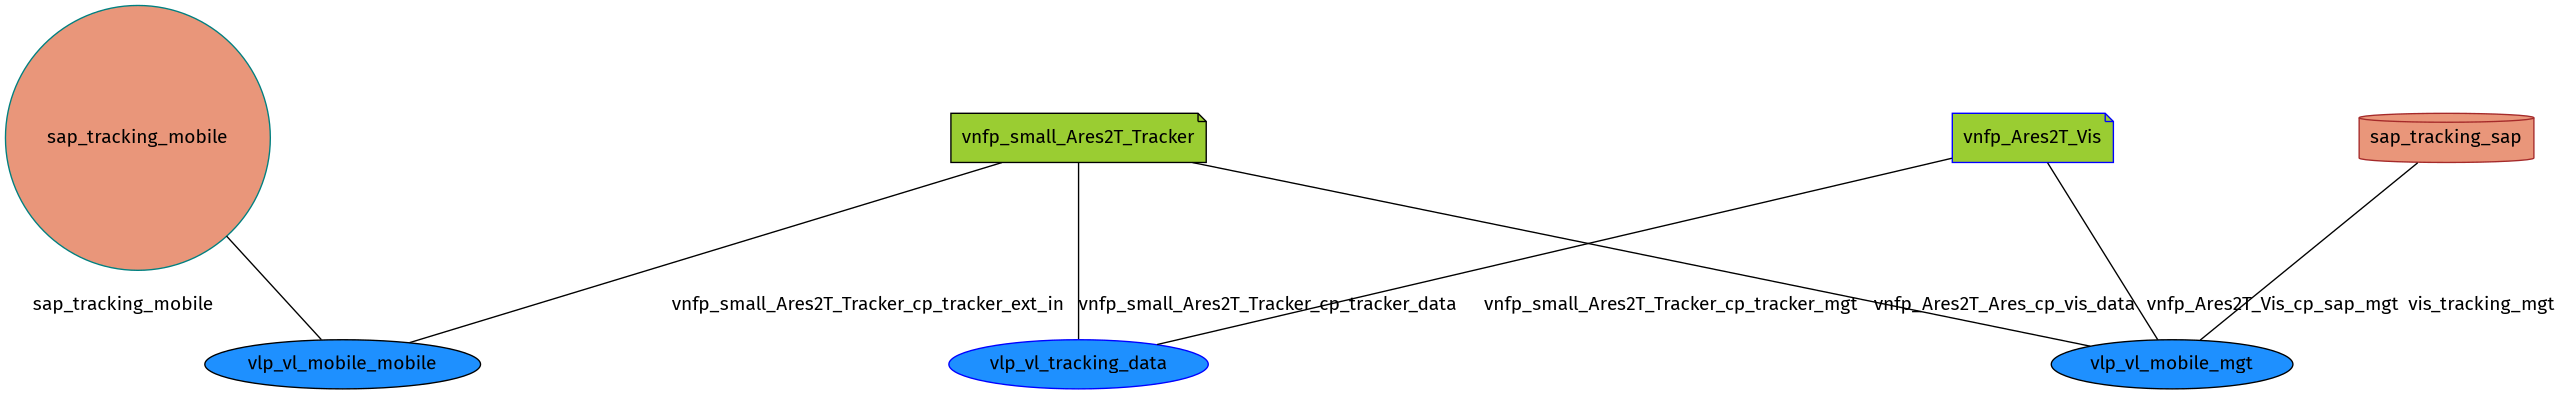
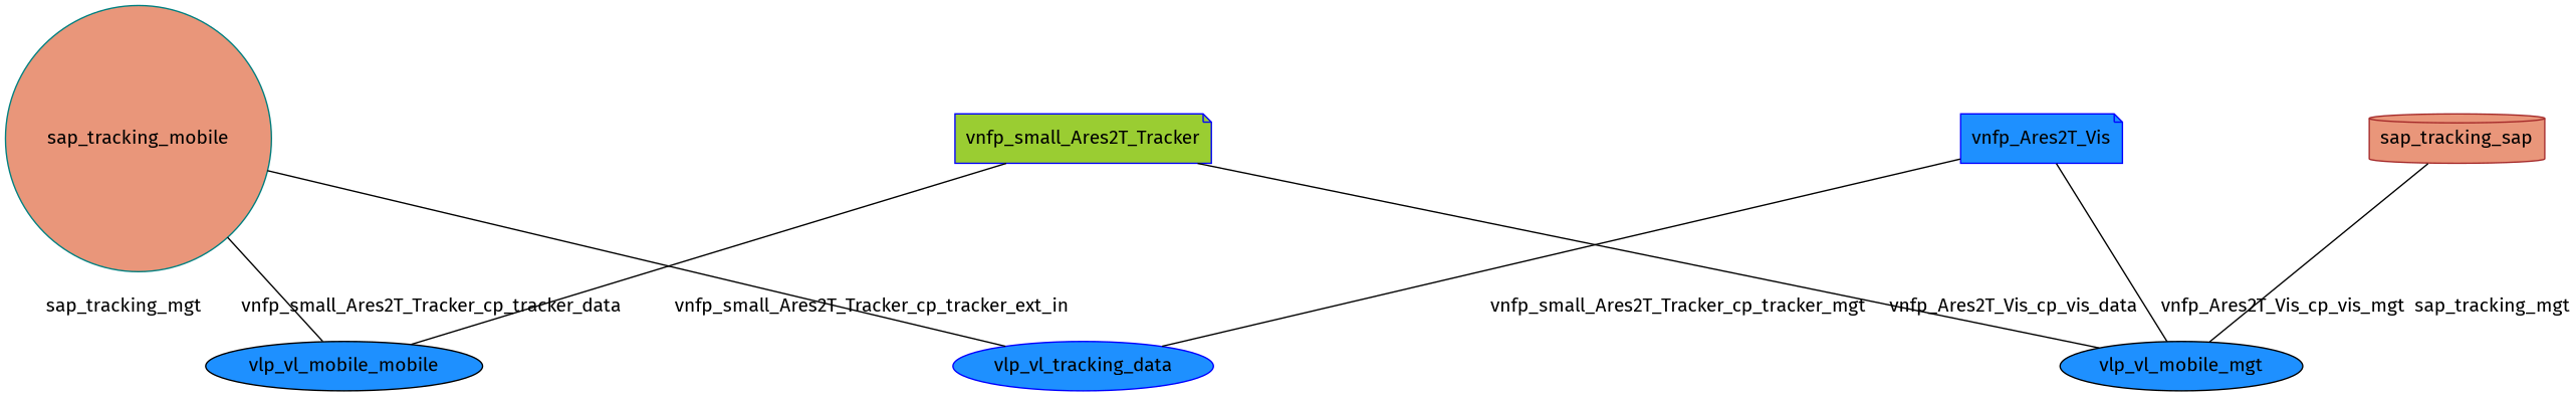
  strict graph {
    fontname="Fira Sans"
    mindist=2.0
    splines=false
    node [color=blue fillcolor=dodgerblue fontname="Fira Sans" shape=ellipse style=filled]
    edge [fontname="Fira Sans"]
-   n1 [color=black fillcolor=yellowgreen label=vnfp_small_Ares2T_Tracker shape=note]
+   n1 [fillcolor=yellowgreen label=vnfp_small_Ares2T_Tracker shape=note]
    n2 [color=black label=vlp_vl_mobile_mobile]
    n3 [label=vlp_vl_tracking_data]
    n4 [color=black label=vlp_vl_mobile_mgt]
-   n5 [fillcolor=yellowgreen label=vnfp_Ares2T_Vis shape=note]
+   n5 [label=vnfp_Ares2T_Vis shape=note]
    n6 [color=teal fillcolor=darksalmon label=sap_tracking_mobile shape=circle]
    n7 [color=brown fillcolor=darksalmon label=sap_tracking_sap shape=cylinder]
    n1 -- n2 [label=vnfp_small_Ares2T_Tracker_cp_tracker_ext_in]
-   n1 -- n3 [label=vnfp_small_Ares2T_Tracker_cp_tracker_data]
+   n6 -- n3 [label=vnfp_small_Ares2T_Tracker_cp_tracker_data]
    n1 -- n4 [label=vnfp_small_Ares2T_Tracker_cp_tracker_mgt]
-   n5 -- n3 [label=vnfp_Ares2T_Ares_cp_vis_data]
-   n5 -- n4 [label=vnfp_Ares2T_Vis_cp_sap_mgt]
-   n6 -- n2 [label=sap_tracking_mobile]
-   n7 -- n4 [label=vis_tracking_mgt]
+   n5 -- n3 [label=vnfp_Ares2T_Vis_cp_vis_data]
+   n5 -- n4 [label=vnfp_Ares2T_Vis_cp_vis_mgt]
+   n6 -- n2 [label=sap_tracking_mgt]
+   n7 -- n4 [label=sap_tracking_mgt]
  }
